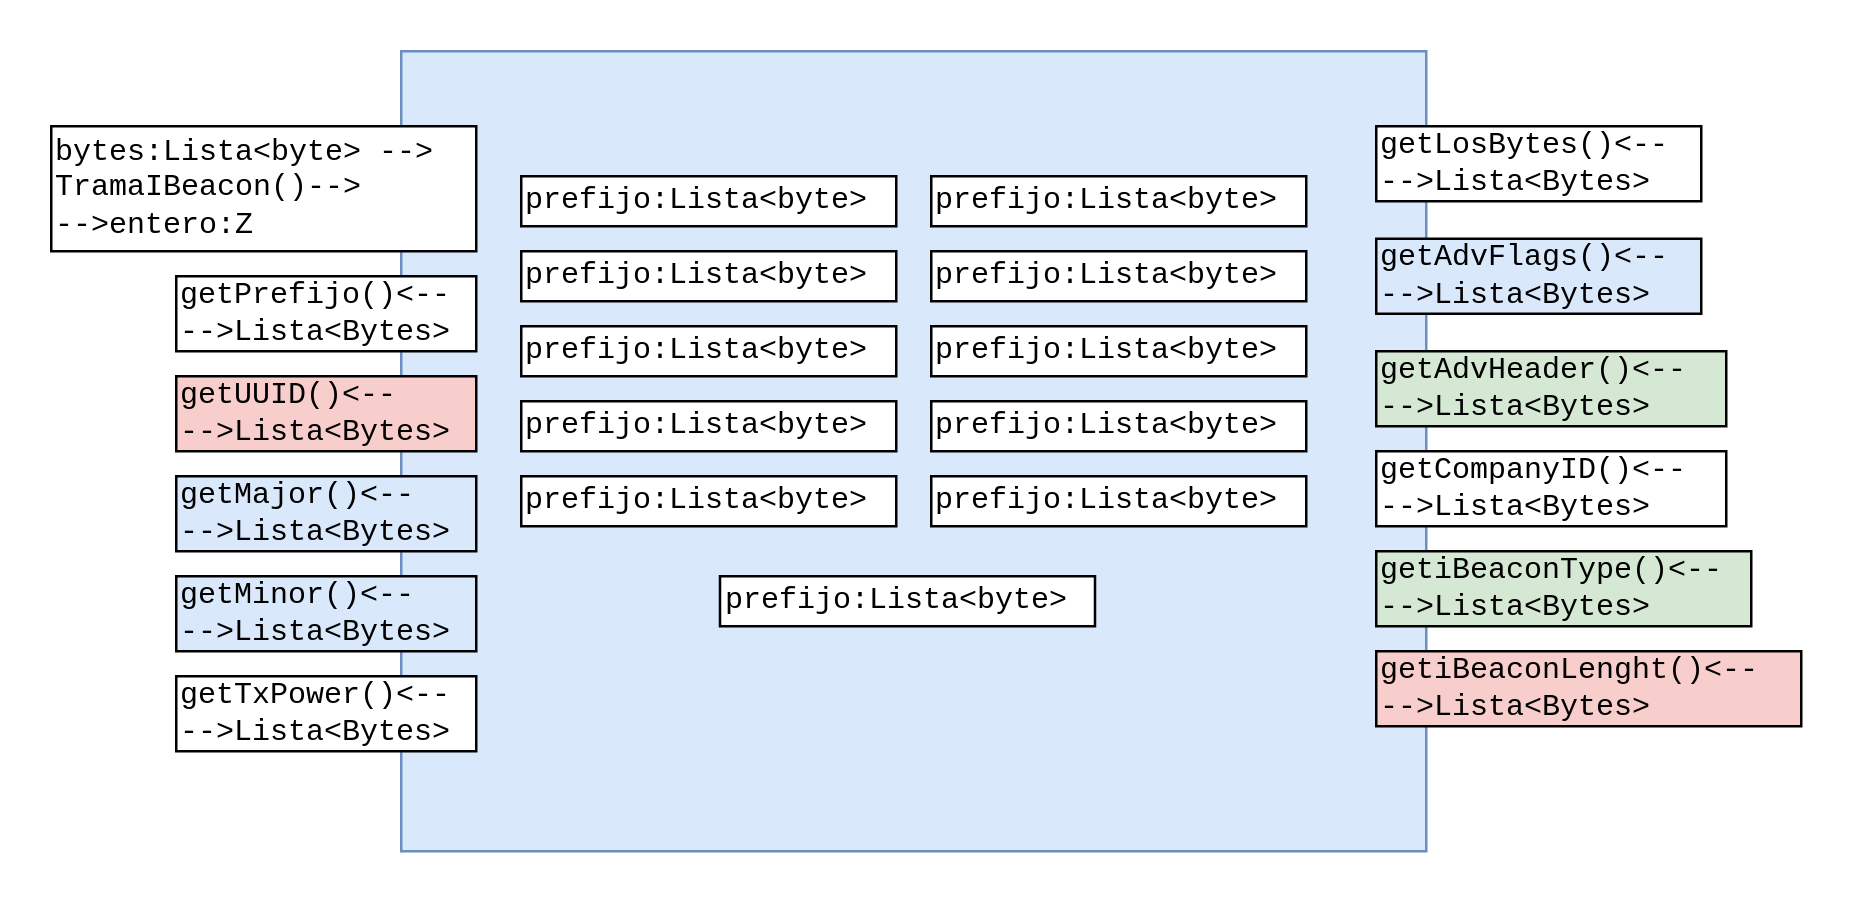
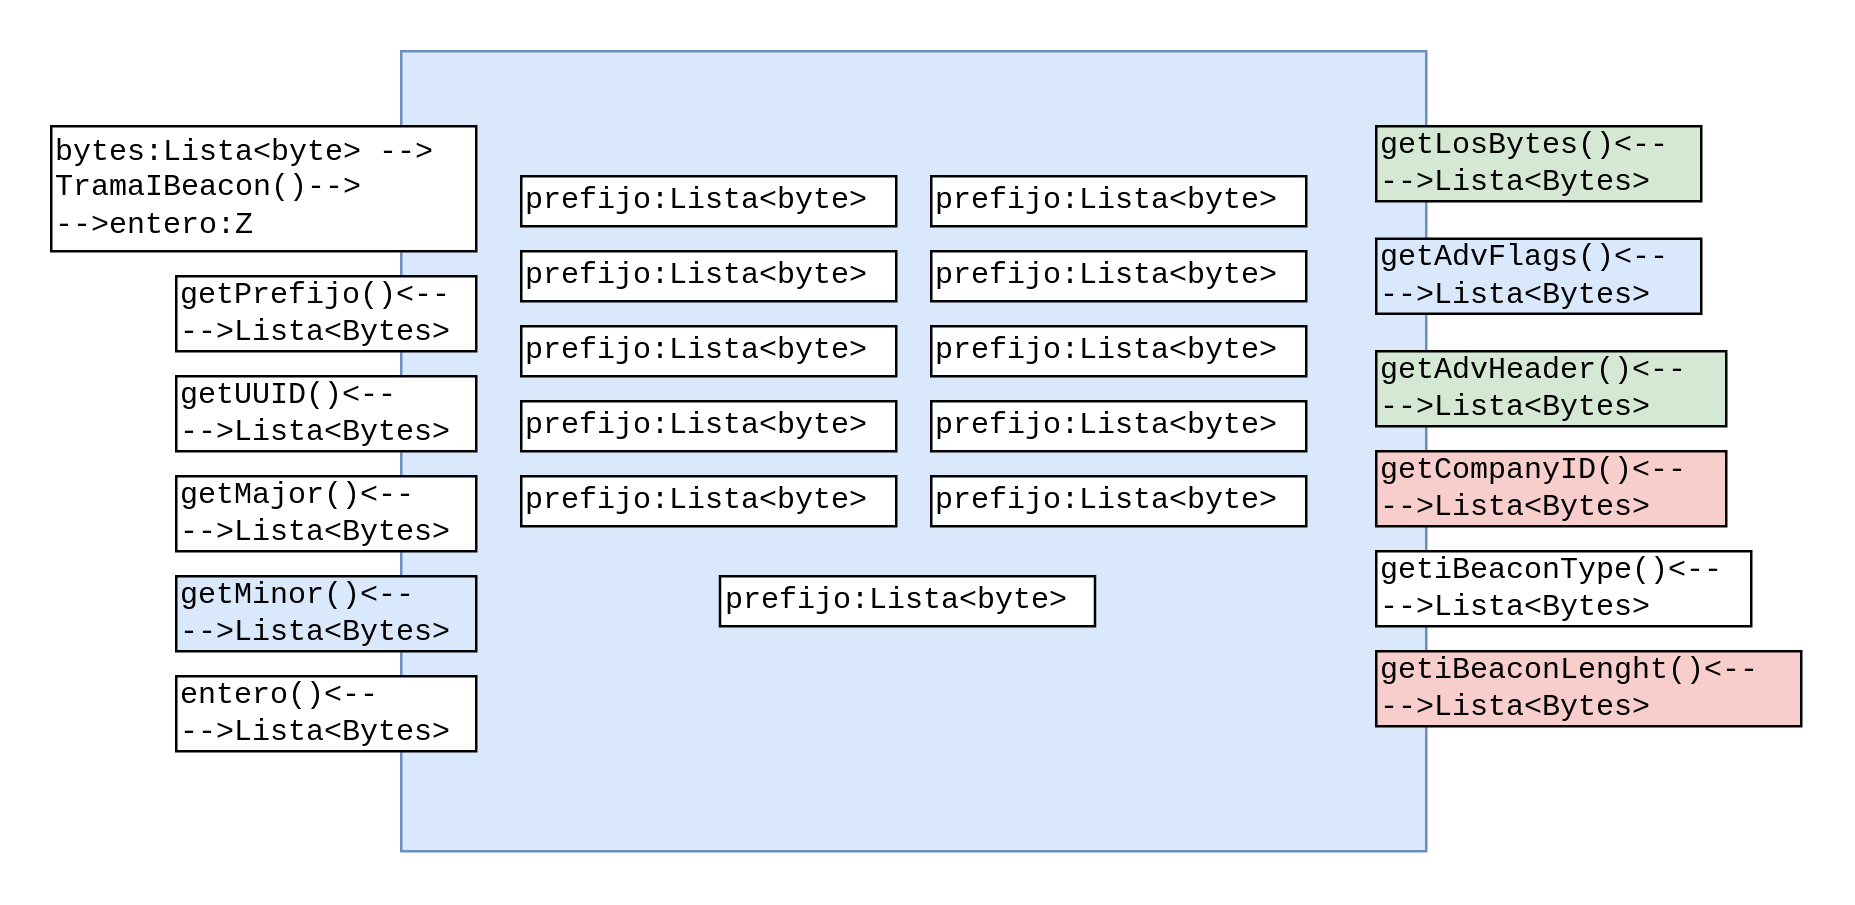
  <mxCell id="0" />
  <mxCell id="1" parent="0" />
  <mxCell id="2" value="" style="rounded=0;whiteSpace=wrap;html=1;fillColor=#dae8fc;strokeColor=#6c8ebf;" vertex="1" parent="1"><mxGeometry x="160" y="20" width="410" height="320" as="geometry" /></mxCell>
  <mxCell id="3" value="prefijo:Lista&amp;lt;byte&amp;gt;" style="rounded=0;whiteSpace=wrap;html=1;autosize=1;align=left;fontFamily=Courier New;" vertex="1" parent="1"><mxGeometry x="208" y="70" width="150" height="20" as="geometry" /></mxCell>
  <mxCell id="4" value="bytes:Lista&amp;lt;byte&amp;gt; --&amp;gt;&lt;br&gt;TramaIBeacon()--&amp;gt;&lt;br&gt;--&amp;gt;entero:Z" style="rounded=0;whiteSpace=wrap;html=1;autosize=1;align=left;fontFamily=Courier New;" vertex="1" parent="1"><mxGeometry x="20" y="50" width="170" height="50" as="geometry" /></mxCell>
- <mxCell id="5" value="getUUID()&amp;lt;--&lt;br&gt;--&amp;gt;Lista&amp;lt;Bytes&amp;gt;" style="rounded=0;whiteSpace=wrap;html=1;autosize=1;align=left;fontFamily=Courier New;fillColor=#f8cecc;" vertex="1" parent="1"><mxGeometry x="70" y="150" width="120" height="30" as="geometry" /></mxCell>
+ <mxCell id="5" value="getUUID()&amp;lt;--&lt;br&gt;--&amp;gt;Lista&amp;lt;Bytes&amp;gt;" style="rounded=0;whiteSpace=wrap;html=1;autosize=1;align=left;fontFamily=Courier New;" vertex="1" parent="1"><mxGeometry x="70" y="150" width="120" height="30" as="geometry" /></mxCell>
  <mxCell id="6" value="getPrefijo()&amp;lt;--&lt;br&gt;--&amp;gt;Lista&amp;lt;Bytes&amp;gt;" style="rounded=0;whiteSpace=wrap;html=1;autosize=1;align=left;fontFamily=Courier New;" vertex="1" parent="1"><mxGeometry x="70" y="110" width="120" height="30" as="geometry" /></mxCell>
  <mxCell id="7" value="prefijo:Lista&amp;lt;byte&amp;gt;" style="rounded=0;whiteSpace=wrap;html=1;autosize=1;align=left;fontFamily=Courier New;" vertex="1" parent="1"><mxGeometry x="208" y="100" width="150" height="20" as="geometry" /></mxCell>
  <mxCell id="8" value="prefijo:Lista&amp;lt;byte&amp;gt;" style="rounded=0;whiteSpace=wrap;html=1;autosize=1;align=left;fontFamily=Courier New;" vertex="1" parent="1"><mxGeometry x="372" y="70" width="150" height="20" as="geometry" /></mxCell>
  <mxCell id="9" value="prefijo:Lista&amp;lt;byte&amp;gt;" style="rounded=0;whiteSpace=wrap;html=1;autosize=1;align=left;fontFamily=Courier New;" vertex="1" parent="1"><mxGeometry x="372" y="100" width="150" height="20" as="geometry" /></mxCell>
  <mxCell id="10" value="prefijo:Lista&amp;lt;byte&amp;gt;" style="rounded=0;whiteSpace=wrap;html=1;autosize=1;align=left;fontFamily=Courier New;" vertex="1" parent="1"><mxGeometry x="208" y="130" width="150" height="20" as="geometry" /></mxCell>
  <mxCell id="11" value="prefijo:Lista&amp;lt;byte&amp;gt;" style="rounded=0;whiteSpace=wrap;html=1;autosize=1;align=left;fontFamily=Courier New;" vertex="1" parent="1"><mxGeometry x="372" y="160" width="150" height="20" as="geometry" /></mxCell>
  <mxCell id="12" value="prefijo:Lista&amp;lt;byte&amp;gt;" style="rounded=0;whiteSpace=wrap;html=1;autosize=1;align=left;fontFamily=Courier New;" vertex="1" parent="1"><mxGeometry x="208" y="160" width="150" height="20" as="geometry" /></mxCell>
  <mxCell id="13" value="prefijo:Lista&amp;lt;byte&amp;gt;" style="rounded=0;whiteSpace=wrap;html=1;autosize=1;align=left;fontFamily=Courier New;" vertex="1" parent="1"><mxGeometry x="372" y="130" width="150" height="20" as="geometry" /></mxCell>
  <mxCell id="14" value="prefijo:Lista&amp;lt;byte&amp;gt;" style="rounded=0;whiteSpace=wrap;html=1;autosize=1;align=left;fontFamily=Courier New;" vertex="1" parent="1"><mxGeometry x="208" y="190" width="150" height="20" as="geometry" /></mxCell>
  <mxCell id="15" value="prefijo:Lista&amp;lt;byte&amp;gt;" style="rounded=0;whiteSpace=wrap;html=1;autosize=1;align=left;fontFamily=Courier New;" vertex="1" parent="1"><mxGeometry x="372" y="190" width="150" height="20" as="geometry" /></mxCell>
  <mxCell id="16" value="prefijo:Lista&amp;lt;byte&amp;gt;" style="rounded=0;whiteSpace=wrap;html=1;autosize=1;align=left;fontFamily=Courier New;" vertex="1" parent="1"><mxGeometry x="287.5" y="230" width="150" height="20" as="geometry" /></mxCell>
- <mxCell id="17" value="getMajor()&amp;lt;--&lt;br&gt;--&amp;gt;Lista&amp;lt;Bytes&amp;gt;" style="rounded=0;whiteSpace=wrap;html=1;autosize=1;align=left;fontFamily=Courier New;fillColor=#dae8fc;" vertex="1" parent="1"><mxGeometry x="70" y="190" width="120" height="30" as="geometry" /></mxCell>
+ <mxCell id="17" value="getMajor()&amp;lt;--&lt;br&gt;--&amp;gt;Lista&amp;lt;Bytes&amp;gt;" style="rounded=0;whiteSpace=wrap;html=1;autosize=1;align=left;fontFamily=Courier New;" vertex="1" parent="1"><mxGeometry x="70" y="190" width="120" height="30" as="geometry" /></mxCell>
  <mxCell id="18" value="getMinor()&amp;lt;--&lt;br&gt;--&amp;gt;Lista&amp;lt;Bytes&amp;gt;" style="rounded=0;whiteSpace=wrap;html=1;autosize=1;align=left;fontFamily=Courier New;fillColor=#dae8fc;" vertex="1" parent="1"><mxGeometry x="70" y="230" width="120" height="30" as="geometry" /></mxCell>
- <mxCell id="19" value="getTxPower()&amp;lt;--&lt;br&gt;--&amp;gt;Lista&amp;lt;Bytes&amp;gt;" style="rounded=0;whiteSpace=wrap;html=1;autosize=1;align=left;fontFamily=Courier New;" vertex="1" parent="1"><mxGeometry x="70" y="270" width="120" height="30" as="geometry" /></mxCell>
- <mxCell id="20" value="getLosBytes()&amp;lt;--&lt;br&gt;--&amp;gt;Lista&amp;lt;Bytes&amp;gt;" style="rounded=0;whiteSpace=wrap;html=1;autosize=1;align=left;fontFamily=Courier New;" vertex="1" parent="1"><mxGeometry x="550" y="50" width="130" height="30" as="geometry" /></mxCell>
+ <mxCell id="19" value="entero()&amp;lt;--&lt;br&gt;--&amp;gt;Lista&amp;lt;Bytes&amp;gt;" style="rounded=0;whiteSpace=wrap;html=1;autosize=1;align=left;fontFamily=Courier New;" vertex="1" parent="1"><mxGeometry x="70" y="270" width="120" height="30" as="geometry" /></mxCell>
+ <mxCell id="20" value="getLosBytes()&amp;lt;--&lt;br&gt;--&amp;gt;Lista&amp;lt;Bytes&amp;gt;" style="rounded=0;whiteSpace=wrap;html=1;autosize=1;align=left;fontFamily=Courier New;fillColor=#d5e8d4;" vertex="1" parent="1"><mxGeometry x="550" y="50" width="130" height="30" as="geometry" /></mxCell>
  <mxCell id="21" value="getAdvFlags()&amp;lt;--&lt;br&gt;--&amp;gt;Lista&amp;lt;Bytes&amp;gt;" style="rounded=0;whiteSpace=wrap;html=1;autosize=1;align=left;fontFamily=Courier New;fillColor=#dae8fc;" vertex="1" parent="1"><mxGeometry x="550" y="95" width="130" height="30" as="geometry" /></mxCell>
  <mxCell id="22" value="getAdvHeader()&amp;lt;--&lt;br&gt;--&amp;gt;Lista&amp;lt;Bytes&amp;gt;" style="rounded=0;whiteSpace=wrap;html=1;autosize=1;align=left;fontFamily=Courier New;fillColor=#d5e8d4;" vertex="1" parent="1"><mxGeometry x="550" y="140" width="140" height="30" as="geometry" /></mxCell>
- <mxCell id="23" value="getCompanyID()&amp;lt;--&lt;br&gt;--&amp;gt;Lista&amp;lt;Bytes&amp;gt;" style="rounded=0;whiteSpace=wrap;html=1;autosize=1;align=left;fontFamily=Courier New;" vertex="1" parent="1"><mxGeometry x="550" y="180" width="140" height="30" as="geometry" /></mxCell>
- <mxCell id="24" value="getiBeaconType()&amp;lt;--&lt;br&gt;--&amp;gt;Lista&amp;lt;Bytes&amp;gt;" style="rounded=0;whiteSpace=wrap;html=1;autosize=1;align=left;fontFamily=Courier New;fillColor=#d5e8d4;" vertex="1" parent="1"><mxGeometry x="550" y="220" width="150" height="30" as="geometry" /></mxCell>
+ <mxCell id="23" value="getCompanyID()&amp;lt;--&lt;br&gt;--&amp;gt;Lista&amp;lt;Bytes&amp;gt;" style="rounded=0;whiteSpace=wrap;html=1;autosize=1;align=left;fontFamily=Courier New;fillColor=#f8cecc;" vertex="1" parent="1"><mxGeometry x="550" y="180" width="140" height="30" as="geometry" /></mxCell>
+ <mxCell id="24" value="getiBeaconType()&amp;lt;--&lt;br&gt;--&amp;gt;Lista&amp;lt;Bytes&amp;gt;" style="rounded=0;whiteSpace=wrap;html=1;autosize=1;align=left;fontFamily=Courier New;" vertex="1" parent="1"><mxGeometry x="550" y="220" width="150" height="30" as="geometry" /></mxCell>
  <mxCell id="25" value="getiBeaconLenght()&amp;lt;--&lt;br&gt;--&amp;gt;Lista&amp;lt;Bytes&amp;gt;" style="rounded=0;whiteSpace=wrap;html=1;autosize=1;align=left;fontFamily=Courier New;fillColor=#f8cecc;" vertex="1" parent="1"><mxGeometry x="550" y="260" width="170" height="30" as="geometry" /></mxCell>
